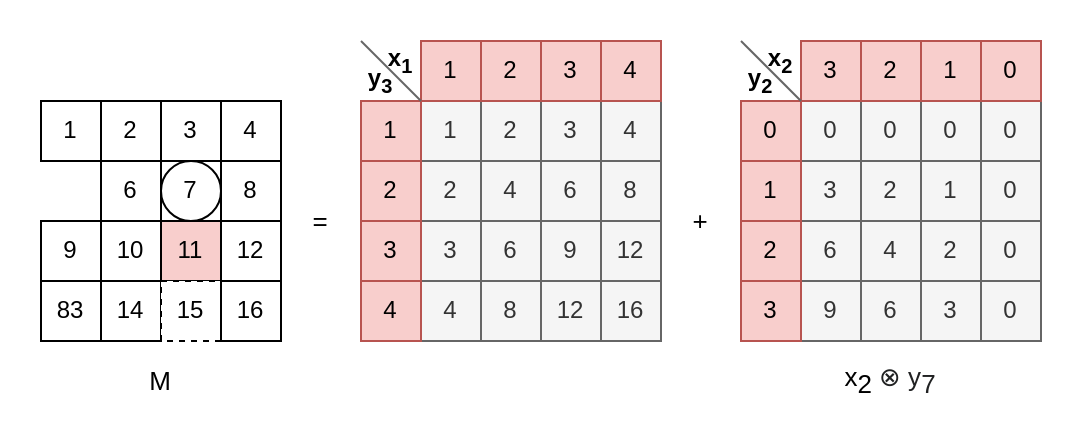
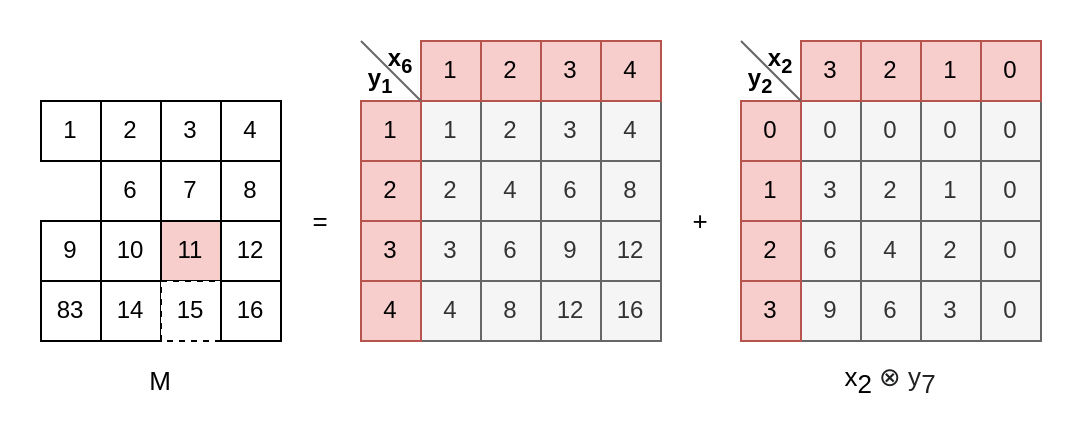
  <mxCell id="0" />
  <mxCell id="1" parent="0" />
  <mxCell id="2" value="1" style="rounded=0;whiteSpace=wrap;html=1;fillColor=#f5f5f5;strokeColor=#666666;fontColor=#333333;" parent="1" vertex="1"><mxGeometry x="210" y="50" width="30" height="30" as="geometry" /></mxCell>
  <mxCell id="3" value="2" style="rounded=0;whiteSpace=wrap;html=1;fillColor=#f5f5f5;strokeColor=#666666;fontColor=#333333;" parent="1" vertex="1"><mxGeometry x="240" y="50" width="30" height="30" as="geometry" /></mxCell>
  <mxCell id="4" value="3" style="rounded=0;whiteSpace=wrap;html=1;fillColor=#f5f5f5;strokeColor=#666666;fontColor=#333333;" parent="1" vertex="1"><mxGeometry x="270" y="50" width="30" height="30" as="geometry" /></mxCell>
  <mxCell id="5" value="4" style="rounded=0;whiteSpace=wrap;html=1;fillColor=#f5f5f5;strokeColor=#666666;fontColor=#333333;" parent="1" vertex="1"><mxGeometry x="300" y="50" width="30" height="30" as="geometry" /></mxCell>
  <mxCell id="6" value="2" style="rounded=0;whiteSpace=wrap;html=1;fillColor=#f5f5f5;strokeColor=#666666;fontColor=#333333;" parent="1" vertex="1"><mxGeometry x="210" y="80" width="30" height="30" as="geometry" /></mxCell>
  <mxCell id="7" value="4" style="rounded=0;whiteSpace=wrap;html=1;fillColor=#f5f5f5;strokeColor=#666666;fontColor=#333333;" parent="1" vertex="1"><mxGeometry x="240" y="80" width="30" height="30" as="geometry" /></mxCell>
  <mxCell id="8" value="6" style="rounded=0;whiteSpace=wrap;html=1;fillColor=#f5f5f5;strokeColor=#666666;fontColor=#333333;" parent="1" vertex="1"><mxGeometry x="270" y="80" width="30" height="30" as="geometry" /></mxCell>
  <mxCell id="9" value="8" style="rounded=0;whiteSpace=wrap;html=1;fillColor=#f5f5f5;strokeColor=#666666;fontColor=#333333;" parent="1" vertex="1"><mxGeometry x="300" y="80" width="30" height="30" as="geometry" /></mxCell>
  <mxCell id="10" value="3" style="rounded=0;whiteSpace=wrap;html=1;fillColor=#f5f5f5;strokeColor=#666666;fontColor=#333333;" parent="1" vertex="1"><mxGeometry x="210" y="110" width="30" height="30" as="geometry" /></mxCell>
  <mxCell id="11" value="6" style="rounded=0;whiteSpace=wrap;html=1;fillColor=#f5f5f5;strokeColor=#666666;fontColor=#333333;" parent="1" vertex="1"><mxGeometry x="240" y="110" width="30" height="30" as="geometry" /></mxCell>
  <mxCell id="12" value="9" style="rounded=0;whiteSpace=wrap;html=1;fillColor=#f5f5f5;strokeColor=#666666;fontColor=#333333;" parent="1" vertex="1"><mxGeometry x="270" y="110" width="30" height="30" as="geometry" /></mxCell>
  <mxCell id="13" value="12" style="rounded=0;whiteSpace=wrap;html=1;fillColor=#f5f5f5;strokeColor=#666666;fontColor=#333333;" parent="1" vertex="1"><mxGeometry x="300" y="110" width="30" height="30" as="geometry" /></mxCell>
  <mxCell id="14" value="4" style="rounded=0;whiteSpace=wrap;html=1;fillColor=#f5f5f5;strokeColor=#666666;fontColor=#333333;" parent="1" vertex="1"><mxGeometry x="210" y="140" width="30" height="30" as="geometry" /></mxCell>
  <mxCell id="15" value="8" style="rounded=0;whiteSpace=wrap;html=1;fillColor=#f5f5f5;strokeColor=#666666;fontColor=#333333;" parent="1" vertex="1"><mxGeometry x="240" y="140" width="30" height="30" as="geometry" /></mxCell>
  <mxCell id="16" value="12" style="rounded=0;whiteSpace=wrap;html=1;fillColor=#f5f5f5;strokeColor=#666666;fontColor=#333333;" parent="1" vertex="1"><mxGeometry x="270" y="140" width="30" height="30" as="geometry" /></mxCell>
  <mxCell id="17" value="16" style="rounded=0;whiteSpace=wrap;html=1;fillColor=#f5f5f5;strokeColor=#666666;fontColor=#333333;" parent="1" vertex="1"><mxGeometry x="300" y="140" width="30" height="30" as="geometry" /></mxCell>
  <mxCell id="18" value="1" style="rounded=0;whiteSpace=wrap;html=1;" parent="1" vertex="1"><mxGeometry x="20" y="50" width="30" height="30" as="geometry" /></mxCell>
  <mxCell id="19" value="2" style="rounded=0;whiteSpace=wrap;html=1;" parent="1" vertex="1"><mxGeometry x="50" y="50" width="30" height="30" as="geometry" /></mxCell>
  <mxCell id="20" value="3" style="rounded=0;whiteSpace=wrap;html=1;" parent="1" vertex="1"><mxGeometry x="80" y="50" width="30" height="30" as="geometry" /></mxCell>
  <mxCell id="21" value="4" style="rounded=0;whiteSpace=wrap;html=1;" parent="1" vertex="1"><mxGeometry x="110" y="50" width="30" height="30" as="geometry" /></mxCell>
  <mxCell id="22" value="6" style="rounded=0;whiteSpace=wrap;html=1;" parent="1" vertex="1"><mxGeometry x="50" y="80" width="30" height="30" as="geometry" /></mxCell>
- <mxCell id="23" value="7" style="ellipse;whiteSpace=wrap;html=1;" parent="1" vertex="1"><mxGeometry x="80" y="80" width="30" height="30" as="geometry" /></mxCell>
+ <mxCell id="23" value="7" style="rounded=0;whiteSpace=wrap;html=1;" parent="1" vertex="1"><mxGeometry x="80" y="80" width="30" height="30" as="geometry" /></mxCell>
  <mxCell id="24" value="8" style="rounded=0;whiteSpace=wrap;html=1;" parent="1" vertex="1"><mxGeometry x="110" y="80" width="30" height="30" as="geometry" /></mxCell>
  <mxCell id="25" value="9" style="rounded=0;whiteSpace=wrap;html=1;" parent="1" vertex="1"><mxGeometry x="20" y="110" width="30" height="30" as="geometry" /></mxCell>
  <mxCell id="26" value="10" style="rounded=0;whiteSpace=wrap;html=1;" parent="1" vertex="1"><mxGeometry x="50" y="110" width="30" height="30" as="geometry" /></mxCell>
  <mxCell id="27" value="11" style="rounded=0;whiteSpace=wrap;html=1;fillColor=#f8cecc;" parent="1" vertex="1"><mxGeometry x="80" y="110" width="30" height="30" as="geometry" /></mxCell>
  <mxCell id="28" value="12" style="rounded=0;whiteSpace=wrap;html=1;" parent="1" vertex="1"><mxGeometry x="110" y="110" width="30" height="30" as="geometry" /></mxCell>
  <mxCell id="29" value="83" style="rounded=0;whiteSpace=wrap;html=1;" parent="1" vertex="1"><mxGeometry x="20" y="140" width="30" height="30" as="geometry" /></mxCell>
  <mxCell id="30" value="14" style="rounded=0;whiteSpace=wrap;html=1;" parent="1" vertex="1"><mxGeometry x="50" y="140" width="30" height="30" as="geometry" /></mxCell>
  <mxCell id="31" value="15" style="rounded=0;whiteSpace=wrap;html=1;dashed=1;" parent="1" vertex="1"><mxGeometry x="80" y="140" width="30" height="30" as="geometry" /></mxCell>
  <mxCell id="32" value="16" style="rounded=0;whiteSpace=wrap;html=1;" parent="1" vertex="1"><mxGeometry x="110" y="140" width="30" height="30" as="geometry" /></mxCell>
  <mxCell id="33" value="1" style="rounded=0;whiteSpace=wrap;html=1;fillColor=#f8cecc;strokeColor=#b85450;" parent="1" vertex="1"><mxGeometry x="210" y="20" width="30" height="30" as="geometry" /></mxCell>
  <mxCell id="34" value="2" style="rounded=0;whiteSpace=wrap;html=1;fillColor=#f8cecc;strokeColor=#b85450;" parent="1" vertex="1"><mxGeometry x="240" y="20" width="30" height="30" as="geometry" /></mxCell>
  <mxCell id="35" value="3" style="rounded=0;whiteSpace=wrap;html=1;fillColor=#f8cecc;strokeColor=#b85450;" parent="1" vertex="1"><mxGeometry x="270" y="20" width="30" height="30" as="geometry" /></mxCell>
  <mxCell id="36" value="4" style="rounded=0;whiteSpace=wrap;html=1;fillColor=#f8cecc;strokeColor=#b85450;" parent="1" vertex="1"><mxGeometry x="300" y="20" width="30" height="30" as="geometry" /></mxCell>
  <mxCell id="37" value="1" style="rounded=0;whiteSpace=wrap;html=1;fillColor=#f8cecc;strokeColor=#b85450;" parent="1" vertex="1"><mxGeometry x="180" y="50" width="30" height="30" as="geometry" /></mxCell>
  <mxCell id="38" value="2" style="rounded=0;whiteSpace=wrap;html=1;fillColor=#f8cecc;strokeColor=#b85450;" parent="1" vertex="1"><mxGeometry x="180" y="80" width="30" height="30" as="geometry" /></mxCell>
  <mxCell id="39" value="3" style="rounded=0;whiteSpace=wrap;html=1;fillColor=#f8cecc;strokeColor=#b85450;" parent="1" vertex="1"><mxGeometry x="180" y="110" width="30" height="30" as="geometry" /></mxCell>
  <mxCell id="40" value="4" style="rounded=0;whiteSpace=wrap;html=1;fillColor=#f8cecc;strokeColor=#b85450;" parent="1" vertex="1"><mxGeometry x="180" y="140" width="30" height="30" as="geometry" /></mxCell>
  <mxCell id="41" value="0" style="rounded=0;whiteSpace=wrap;html=1;fillColor=#f5f5f5;strokeColor=#666666;fontColor=#333333;" parent="1" vertex="1"><mxGeometry x="400" y="50" width="30" height="30" as="geometry" /></mxCell>
  <mxCell id="42" value="0" style="rounded=0;whiteSpace=wrap;html=1;fillColor=#f5f5f5;strokeColor=#666666;fontColor=#333333;" parent="1" vertex="1"><mxGeometry x="430" y="50" width="30" height="30" as="geometry" /></mxCell>
  <mxCell id="43" value="0" style="rounded=0;whiteSpace=wrap;html=1;fillColor=#f5f5f5;strokeColor=#666666;fontColor=#333333;" parent="1" vertex="1"><mxGeometry x="460" y="50" width="30" height="30" as="geometry" /></mxCell>
  <mxCell id="44" value="0" style="rounded=0;whiteSpace=wrap;html=1;fillColor=#f5f5f5;strokeColor=#666666;fontColor=#333333;" parent="1" vertex="1"><mxGeometry x="490" y="50" width="30" height="30" as="geometry" /></mxCell>
  <mxCell id="45" value="3" style="rounded=0;whiteSpace=wrap;html=1;fillColor=#f5f5f5;strokeColor=#666666;fontColor=#333333;" parent="1" vertex="1"><mxGeometry x="400" y="80" width="30" height="30" as="geometry" /></mxCell>
  <mxCell id="46" value="2" style="rounded=0;whiteSpace=wrap;html=1;fillColor=#f5f5f5;strokeColor=#666666;fontColor=#333333;" parent="1" vertex="1"><mxGeometry x="430" y="80" width="30" height="30" as="geometry" /></mxCell>
  <mxCell id="47" value="1" style="rounded=0;whiteSpace=wrap;html=1;fillColor=#f5f5f5;strokeColor=#666666;fontColor=#333333;" parent="1" vertex="1"><mxGeometry x="460" y="80" width="30" height="30" as="geometry" /></mxCell>
  <mxCell id="48" value="0" style="rounded=0;whiteSpace=wrap;html=1;fillColor=#f5f5f5;strokeColor=#666666;fontColor=#333333;" parent="1" vertex="1"><mxGeometry x="490" y="80" width="30" height="30" as="geometry" /></mxCell>
  <mxCell id="49" value="6" style="rounded=0;whiteSpace=wrap;html=1;fillColor=#f5f5f5;strokeColor=#666666;fontColor=#333333;" parent="1" vertex="1"><mxGeometry x="400" y="110" width="30" height="30" as="geometry" /></mxCell>
  <mxCell id="50" value="4" style="rounded=0;whiteSpace=wrap;html=1;fillColor=#f5f5f5;strokeColor=#666666;fontColor=#333333;" parent="1" vertex="1"><mxGeometry x="430" y="110" width="30" height="30" as="geometry" /></mxCell>
  <mxCell id="51" value="2" style="rounded=0;whiteSpace=wrap;html=1;fillColor=#f5f5f5;strokeColor=#666666;fontColor=#333333;" parent="1" vertex="1"><mxGeometry x="460" y="110" width="30" height="30" as="geometry" /></mxCell>
  <mxCell id="52" value="0" style="rounded=0;whiteSpace=wrap;html=1;fillColor=#f5f5f5;strokeColor=#666666;fontColor=#333333;" parent="1" vertex="1"><mxGeometry x="490" y="110" width="30" height="30" as="geometry" /></mxCell>
  <mxCell id="53" value="9" style="rounded=0;whiteSpace=wrap;html=1;fillColor=#f5f5f5;strokeColor=#666666;fontColor=#333333;" parent="1" vertex="1"><mxGeometry x="400" y="140" width="30" height="30" as="geometry" /></mxCell>
  <mxCell id="54" value="6" style="rounded=0;whiteSpace=wrap;html=1;fillColor=#f5f5f5;strokeColor=#666666;fontColor=#333333;" parent="1" vertex="1"><mxGeometry x="430" y="140" width="30" height="30" as="geometry" /></mxCell>
  <mxCell id="55" value="3" style="rounded=0;whiteSpace=wrap;html=1;fillColor=#f5f5f5;strokeColor=#666666;fontColor=#333333;" parent="1" vertex="1"><mxGeometry x="460" y="140" width="30" height="30" as="geometry" /></mxCell>
  <mxCell id="56" value="0" style="rounded=0;whiteSpace=wrap;html=1;fillColor=#f5f5f5;strokeColor=#666666;fontColor=#333333;" parent="1" vertex="1"><mxGeometry x="490" y="140" width="30" height="30" as="geometry" /></mxCell>
  <mxCell id="57" value="3" style="rounded=0;whiteSpace=wrap;html=1;fillColor=#f8cecc;strokeColor=#b85450;" parent="1" vertex="1"><mxGeometry x="400" y="20" width="30" height="30" as="geometry" /></mxCell>
  <mxCell id="58" value="2" style="rounded=0;whiteSpace=wrap;html=1;fillColor=#f8cecc;strokeColor=#b85450;" parent="1" vertex="1"><mxGeometry x="430" y="20" width="30" height="30" as="geometry" /></mxCell>
  <mxCell id="59" value="1" style="rounded=0;whiteSpace=wrap;html=1;fillColor=#f8cecc;strokeColor=#b85450;" parent="1" vertex="1"><mxGeometry x="460" y="20" width="30" height="30" as="geometry" /></mxCell>
  <mxCell id="60" value="0" style="rounded=0;whiteSpace=wrap;html=1;fillColor=#f8cecc;strokeColor=#b85450;" parent="1" vertex="1"><mxGeometry x="490" y="20" width="30" height="30" as="geometry" /></mxCell>
  <mxCell id="61" value="0" style="rounded=0;whiteSpace=wrap;html=1;fillColor=#f8cecc;strokeColor=#b85450;" parent="1" vertex="1"><mxGeometry x="370" y="50" width="30" height="30" as="geometry" /></mxCell>
  <mxCell id="62" value="1" style="rounded=0;whiteSpace=wrap;html=1;fillColor=#f8cecc;strokeColor=#b85450;" parent="1" vertex="1"><mxGeometry x="370" y="80" width="30" height="30" as="geometry" /></mxCell>
  <mxCell id="63" value="2" style="rounded=0;whiteSpace=wrap;html=1;fillColor=#f8cecc;strokeColor=#b85450;" parent="1" vertex="1"><mxGeometry x="370" y="110" width="30" height="30" as="geometry" /></mxCell>
  <mxCell id="64" value="3" style="rounded=0;whiteSpace=wrap;html=1;fillColor=#f8cecc;strokeColor=#b85450;" parent="1" vertex="1"><mxGeometry x="370" y="140" width="30" height="30" as="geometry" /></mxCell>
  <mxCell id="65" value="" style="endArrow=none;html=1;entryX=1;entryY=0;entryDx=0;entryDy=0;fillColor=#f5f5f5;strokeColor=#666666;" parent="1" target="37" edge="1"><mxGeometry width="50" height="50" relative="1" as="geometry"><mxPoint x="180" y="20" as="sourcePoint" /><mxPoint x="180" y="10" as="targetPoint" /></mxGeometry></mxCell>
- <mxCell id="66" value="x&lt;sub&gt;1&lt;/sub&gt;" style="text;html=1;strokeColor=none;fillColor=none;align=center;verticalAlign=middle;whiteSpace=wrap;rounded=0;fontStyle=1" parent="1" vertex="1"><mxGeometry x="190" y="20" width="20" height="20" as="geometry" /></mxCell>
- <mxCell id="67" value="y&lt;sub&gt;3&lt;/sub&gt;" style="text;html=1;strokeColor=none;fillColor=none;align=center;verticalAlign=middle;whiteSpace=wrap;rounded=0;fontStyle=1" parent="1" vertex="1"><mxGeometry x="180" y="30" width="20" height="20" as="geometry" /></mxCell>
+ <mxCell id="66" value="x&lt;sub&gt;6&lt;/sub&gt;" style="text;html=1;strokeColor=none;fillColor=none;align=center;verticalAlign=middle;whiteSpace=wrap;rounded=0;fontStyle=1" parent="1" vertex="1"><mxGeometry x="190" y="20" width="20" height="20" as="geometry" /></mxCell>
+ <mxCell id="67" value="y&lt;sub&gt;1&lt;/sub&gt;" style="text;html=1;strokeColor=none;fillColor=none;align=center;verticalAlign=middle;whiteSpace=wrap;rounded=0;fontStyle=1" parent="1" vertex="1"><mxGeometry x="180" y="30" width="20" height="20" as="geometry" /></mxCell>
  <mxCell id="68" value="" style="endArrow=none;html=1;entryX=1;entryY=0;entryDx=0;entryDy=0;fillColor=#f5f5f5;strokeColor=#666666;" parent="1" edge="1"><mxGeometry width="50" height="50" relative="1" as="geometry"><mxPoint x="370" y="20" as="sourcePoint" /><mxPoint x="400" y="50" as="targetPoint" /></mxGeometry></mxCell>
  <mxCell id="69" value="x&lt;sub&gt;2&lt;/sub&gt;" style="text;html=1;strokeColor=none;fillColor=none;align=center;verticalAlign=middle;whiteSpace=wrap;rounded=0;fontStyle=1" parent="1" vertex="1"><mxGeometry x="380" y="20" width="20" height="20" as="geometry" /></mxCell>
  <mxCell id="70" value="y&lt;sub&gt;2&lt;/sub&gt;" style="text;html=1;strokeColor=none;fillColor=none;align=center;verticalAlign=middle;whiteSpace=wrap;rounded=0;fontStyle=1" parent="1" vertex="1"><mxGeometry x="370" y="30" width="20" height="20" as="geometry" /></mxCell>
  <mxCell id="71" value="M" style="text;html=1;strokeColor=none;fillColor=none;align=center;verticalAlign=middle;whiteSpace=wrap;rounded=0;fontSize=13;" parent="1" vertex="1"><mxGeometry x="70" y="180" width="20" height="20" as="geometry" /></mxCell>
  <mxCell id="72" value="=" style="text;html=1;strokeColor=none;fillColor=none;align=center;verticalAlign=middle;whiteSpace=wrap;rounded=0;fontSize=13;" parent="1" vertex="1"><mxGeometry x="150" y="100" width="20" height="20" as="geometry" /></mxCell>
  <mxCell id="73" value="+" style="text;html=1;strokeColor=none;fillColor=none;align=center;verticalAlign=middle;whiteSpace=wrap;rounded=0;fontSize=13;" parent="1" vertex="1"><mxGeometry x="340" y="100" width="20" height="20" as="geometry" /></mxCell>
  <mxCell id="74" value="x&lt;sub style=&quot;font-size: 13px;&quot;&gt;2&lt;/sub&gt;&lt;span style=&quot;font-size: 13px;&quot;&gt;&amp;nbsp;&lt;/span&gt;&lt;span style=&quot;color: rgb(32, 33, 34); background-color: rgb(255, 255, 255); font-size: 13px;&quot;&gt;&lt;font style=&quot;font-size: 13px;&quot;&gt;⊗ y&lt;sub style=&quot;font-size: 13px;&quot;&gt;7&lt;/sub&gt;&lt;/font&gt;&lt;/span&gt;" style="text;html=1;strokeColor=none;fillColor=none;align=center;verticalAlign=middle;whiteSpace=wrap;rounded=0;fontSize=13;" parent="1" vertex="1"><mxGeometry x="415" y="180" width="60" height="20" as="geometry" /></mxCell>
